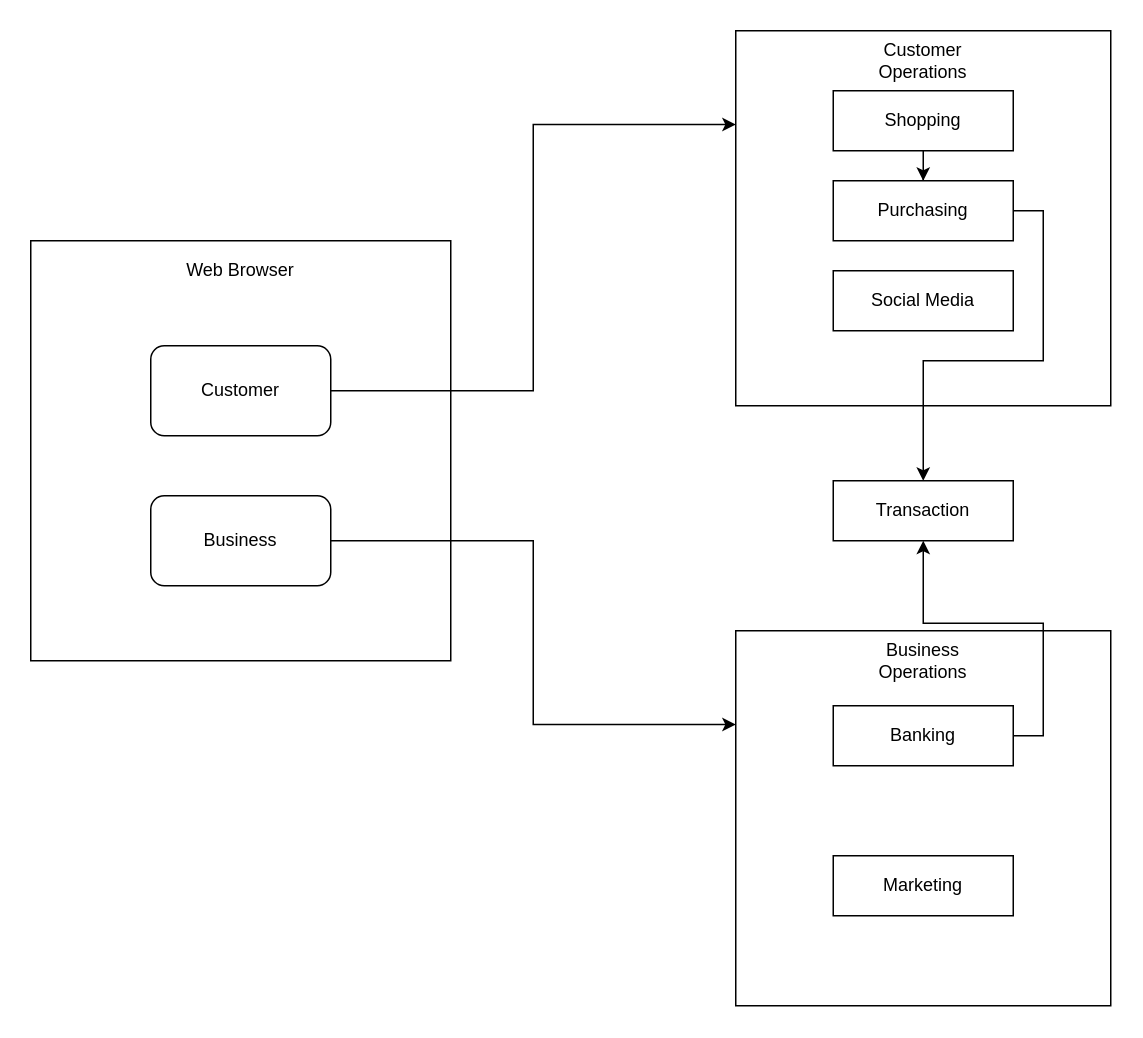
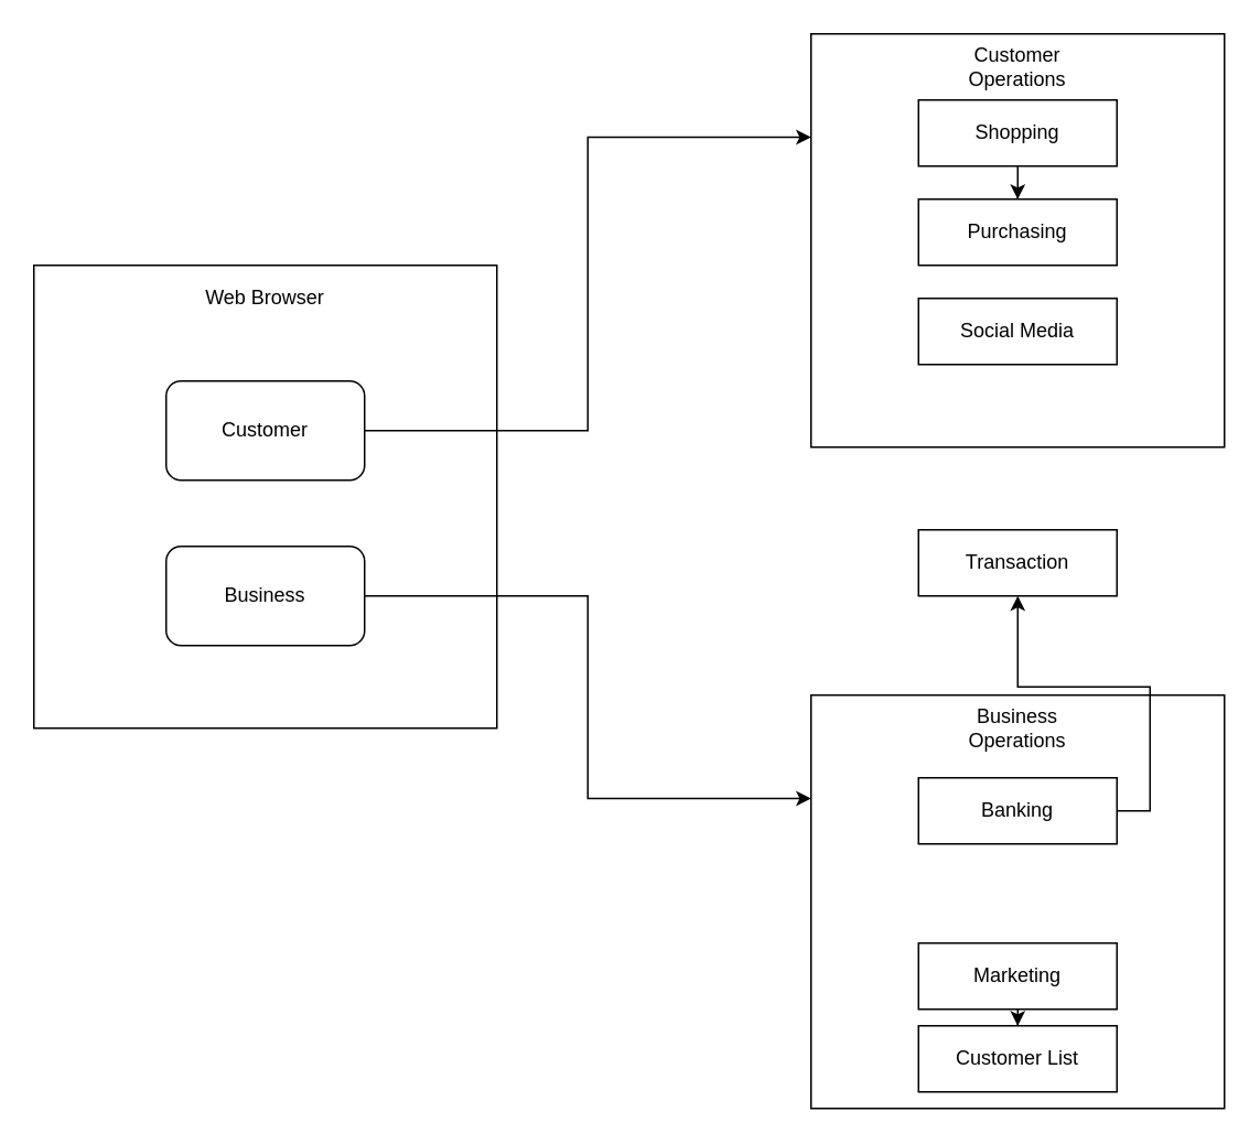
  <mxCell id="0" />
  <mxCell id="1" parent="0" />
  <mxCell id="2" value="" style="whiteSpace=wrap;html=1;aspect=fixed;" vertex="1" parent="1"><mxGeometry x="20" y="160" width="280" height="280" as="geometry" /></mxCell>
  <mxCell id="3" value="Web Browser" style="text;html=1;strokeColor=none;fillColor=none;align=center;verticalAlign=middle;whiteSpace=wrap;rounded=0;" vertex="1" parent="1"><mxGeometry x="100" y="170" width="120" height="20" as="geometry" /></mxCell>
  <mxCell id="4" style="edgeStyle=orthogonalEdgeStyle;rounded=0;orthogonalLoop=1;jettySize=auto;html=1;exitX=1;exitY=0.5;exitDx=0;exitDy=0;entryX=0;entryY=0.25;entryDx=0;entryDy=0;" edge="1" parent="1" source="5" target="8"><mxGeometry relative="1" as="geometry" /></mxCell>
  <mxCell id="5" value="Customer" style="rounded=1;whiteSpace=wrap;html=1;" vertex="1" parent="1"><mxGeometry x="100" y="230" width="120" height="60" as="geometry" /></mxCell>
  <mxCell id="6" style="edgeStyle=orthogonalEdgeStyle;rounded=0;orthogonalLoop=1;jettySize=auto;html=1;exitX=1;exitY=0.5;exitDx=0;exitDy=0;entryX=0;entryY=0.25;entryDx=0;entryDy=0;" edge="1" parent="1" source="7" target="16"><mxGeometry relative="1" as="geometry" /></mxCell>
  <mxCell id="7" value="Business" style="rounded=1;whiteSpace=wrap;html=1;" vertex="1" parent="1"><mxGeometry x="100" y="330" width="120" height="60" as="geometry" /></mxCell>
  <mxCell id="8" value="" style="whiteSpace=wrap;html=1;aspect=fixed;" vertex="1" parent="1"><mxGeometry x="490" y="20" width="250" height="250" as="geometry" /></mxCell>
  <mxCell id="9" value="Customer Operations" style="text;html=1;strokeColor=none;fillColor=none;align=center;verticalAlign=middle;whiteSpace=wrap;rounded=0;" vertex="1" parent="1"><mxGeometry x="560" y="30" width="110" height="20" as="geometry" /></mxCell>
  <mxCell id="10" style="edgeStyle=orthogonalEdgeStyle;rounded=0;orthogonalLoop=1;jettySize=auto;html=1;entryX=0.5;entryY=0;entryDx=0;entryDy=0;" edge="1" parent="1" source="11" target="13"><mxGeometry relative="1" as="geometry" /></mxCell>
  <mxCell id="11" value="Shopping" style="rounded=0;whiteSpace=wrap;html=1;" vertex="1" parent="1"><mxGeometry x="555" y="60" width="120" height="40" as="geometry" /></mxCell>
- <mxCell id="12" style="edgeStyle=orthogonalEdgeStyle;rounded=0;orthogonalLoop=1;jettySize=auto;html=1;exitX=1;exitY=0.5;exitDx=0;exitDy=0;entryX=0.5;entryY=0;entryDx=0;entryDy=0;" edge="1" parent="1" source="13" target="15"><mxGeometry relative="1" as="geometry" /></mxCell>
  <mxCell id="13" value="Purchasing" style="rounded=0;whiteSpace=wrap;html=1;" vertex="1" parent="1"><mxGeometry x="555" y="120" width="120" height="40" as="geometry" /></mxCell>
  <mxCell id="14" value="Social Media" style="rounded=0;whiteSpace=wrap;html=1;" vertex="1" parent="1"><mxGeometry x="555" y="180" width="120" height="40" as="geometry" /></mxCell>
  <mxCell id="15" value="Transaction" style="rounded=0;whiteSpace=wrap;html=1;" vertex="1" parent="1"><mxGeometry x="555" y="320" width="120" height="40" as="geometry" /></mxCell>
  <mxCell id="16" value="" style="whiteSpace=wrap;html=1;aspect=fixed;" vertex="1" parent="1"><mxGeometry x="490" y="420" width="250" height="250" as="geometry" /></mxCell>
  <mxCell id="17" value="Business Operations" style="text;html=1;strokeColor=none;fillColor=none;align=center;verticalAlign=middle;whiteSpace=wrap;rounded=0;" vertex="1" parent="1"><mxGeometry x="560" y="430" width="110" height="20" as="geometry" /></mxCell>
  <mxCell id="18" style="edgeStyle=orthogonalEdgeStyle;rounded=0;orthogonalLoop=1;jettySize=auto;html=1;exitX=1;exitY=0.5;exitDx=0;exitDy=0;" edge="1" parent="1" source="19" target="15"><mxGeometry relative="1" as="geometry" /></mxCell>
  <mxCell id="19" value="Banking" style="rounded=0;whiteSpace=wrap;html=1;" vertex="1" parent="1"><mxGeometry x="555" y="470" width="120" height="40" as="geometry" /></mxCell>
+ <mxCell id="20" style="edgeStyle=orthogonalEdgeStyle;rounded=0;orthogonalLoop=1;jettySize=auto;html=1;exitX=0.5;exitY=1;exitDx=0;exitDy=0;" edge="1" parent="1" source="21" target="22"><mxGeometry relative="1" as="geometry" /></mxCell>
  <mxCell id="21" value="Marketing" style="rounded=0;whiteSpace=wrap;html=1;" vertex="1" parent="1"><mxGeometry x="555" y="570" width="120" height="40" as="geometry" /></mxCell>
+ <mxCell id="22" value="Customer List" style="rounded=0;whiteSpace=wrap;html=1;" vertex="1" parent="1"><mxGeometry x="555" y="620" width="120" height="40" as="geometry" /></mxCell>
